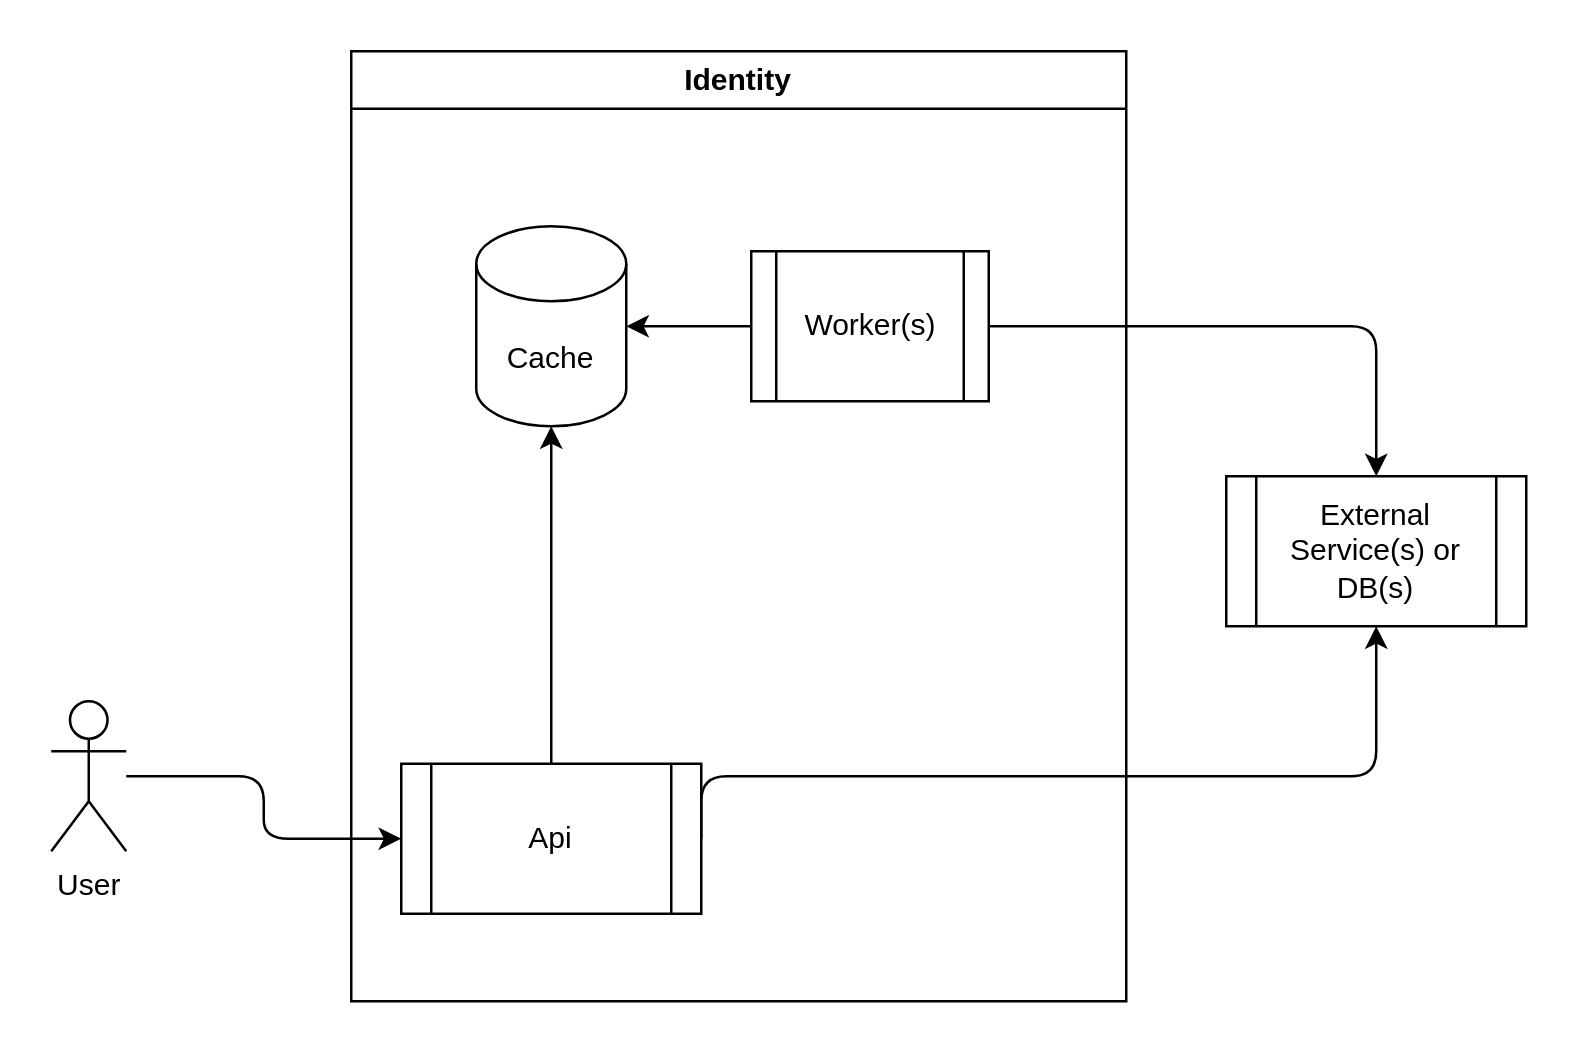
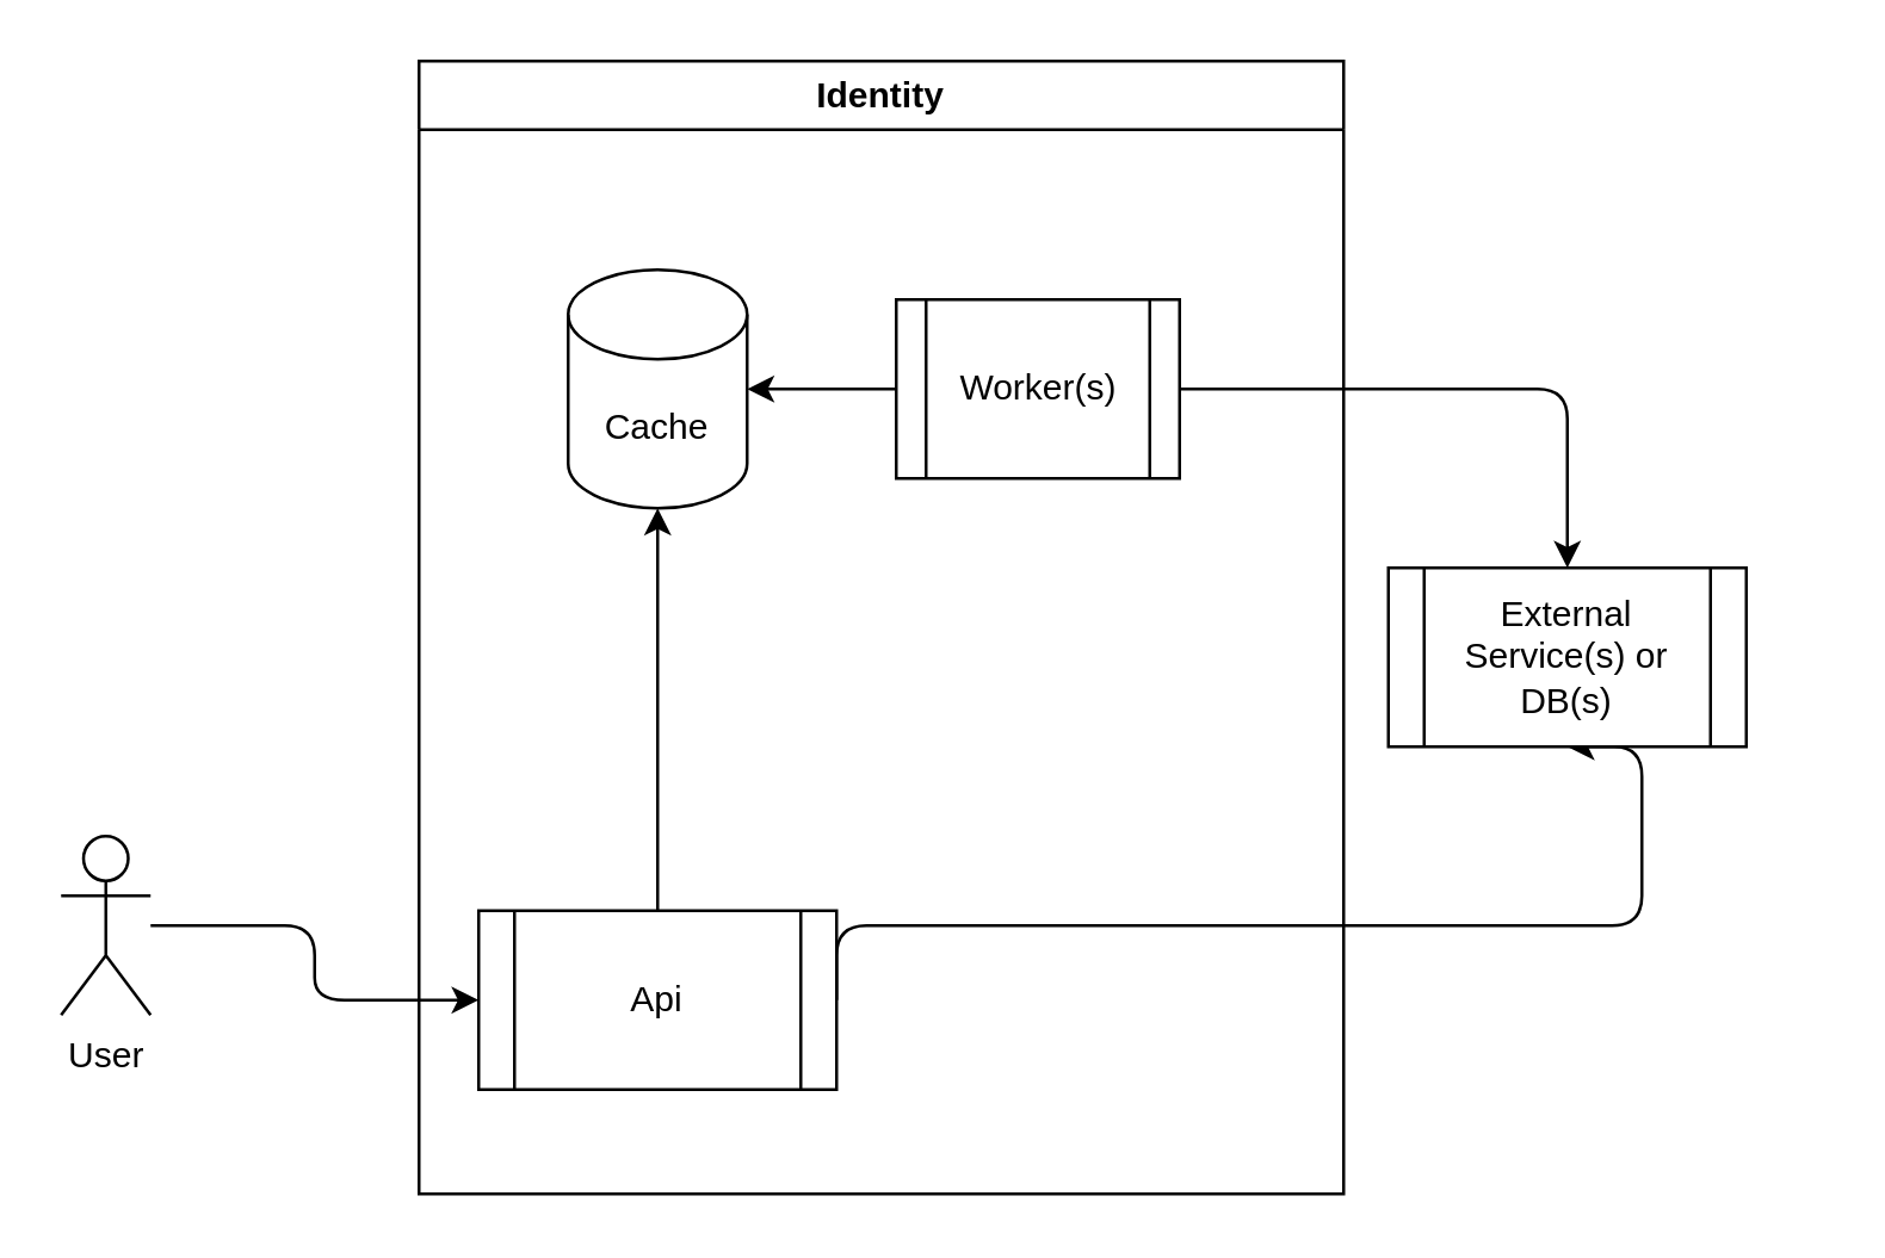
  <mxCell id="0" />
  <mxCell id="1" parent="0" />
  <mxCell id="2" value="Identity" style="swimlane;whiteSpace=wrap;html=1;" parent="1" vertex="1"><mxGeometry x="140" y="20" width="310" height="380" as="geometry" /></mxCell>
  <mxCell id="3" style="edgeStyle=none;html=1;" parent="2" source="6" target="5" edge="1"><mxGeometry relative="1" as="geometry"><mxPoint x="90" y="260" as="sourcePoint" /></mxGeometry></mxCell>
  <mxCell id="4" style="edgeStyle=orthogonalEdgeStyle;jumpStyle=arc;html=1;exitX=0;exitY=0.5;exitDx=0;exitDy=0;" parent="2" source="7" target="5" edge="1"><mxGeometry relative="1" as="geometry"><mxPoint x="165" y="110" as="sourcePoint" /></mxGeometry></mxCell>
  <mxCell id="5" value="Cache" style="shape=cylinder3;whiteSpace=wrap;html=1;boundedLbl=1;backgroundOutline=1;size=15;" parent="2" vertex="1"><mxGeometry x="50" y="70" width="60" height="80" as="geometry" /></mxCell>
  <mxCell id="6" value="Api" style="shape=process;whiteSpace=wrap;html=1;backgroundOutline=1;" parent="2" vertex="1"><mxGeometry x="20" y="285" width="120" height="60" as="geometry" /></mxCell>
  <mxCell id="7" value="Worker(s)" style="shape=process;whiteSpace=wrap;html=1;backgroundOutline=1;" parent="2" vertex="1"><mxGeometry x="160" y="80" width="95" height="60" as="geometry" /></mxCell>
  <mxCell id="8" style="edgeStyle=orthogonalEdgeStyle;html=1;entryX=0;entryY=0.5;entryDx=0;entryDy=0;" parent="1" source="11" target="6" edge="1"><mxGeometry relative="1" as="geometry"><mxPoint x="90" y="310" as="sourcePoint" /><mxPoint x="170" y="310" as="targetPoint" /></mxGeometry></mxCell>
  <mxCell id="9" value="" style="html=1;entryX=0.5;entryY=0;entryDx=0;entryDy=0;rounded=1;jumpStyle=gap;exitX=1;exitY=0.5;exitDx=0;exitDy=0;edgeStyle=orthogonalEdgeStyle;" parent="1" source="7" target="12" edge="1"><mxGeometry relative="1" as="geometry"><mxPoint x="570" y="160" as="targetPoint" /><mxPoint x="425" y="130" as="sourcePoint" /></mxGeometry></mxCell>
  <mxCell id="10" style="edgeStyle=orthogonalEdgeStyle;html=1;entryX=0.5;entryY=1;entryDx=0;entryDy=0;exitX=1;exitY=0.5;exitDx=0;exitDy=0;jumpStyle=arc;" parent="1" source="6" target="12" edge="1"><mxGeometry relative="1" as="geometry"><mxPoint x="290" y="310" as="sourcePoint" /><mxPoint x="570" y="220" as="targetPoint" /><Array as="points"><mxPoint x="550" y="310" /></Array></mxGeometry></mxCell>
  <mxCell id="11" value="User" style="shape=umlActor;verticalLabelPosition=bottom;verticalAlign=top;html=1;outlineConnect=0;" parent="1" vertex="1"><mxGeometry x="20" y="280" width="30" height="60" as="geometry" /></mxCell>
- <mxCell id="12" value="External Service(s) or DB(s)" style="shape=process;whiteSpace=wrap;html=1;backgroundOutline=1;" parent="1" vertex="1"><mxGeometry x="490" y="190" width="120" height="60" as="geometry" /></mxCell>
+ <mxCell id="12" value="External Service(s) or DB(s)" style="shape=process;whiteSpace=wrap;html=1;backgroundOutline=1;" parent="1" vertex="1"><mxGeometry x="465" y="190" width="120" height="60" as="geometry" /></mxCell>
